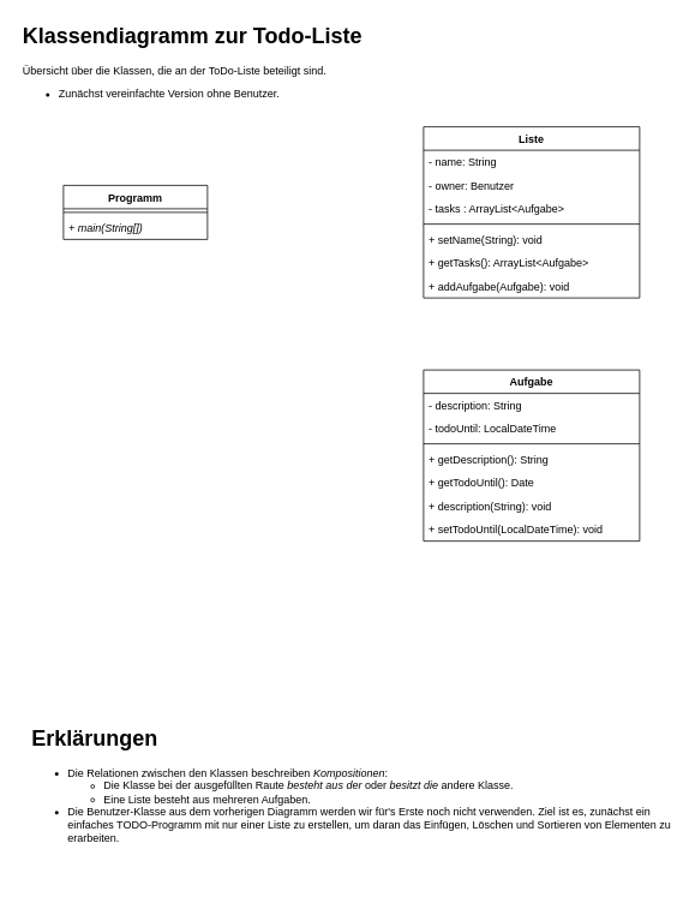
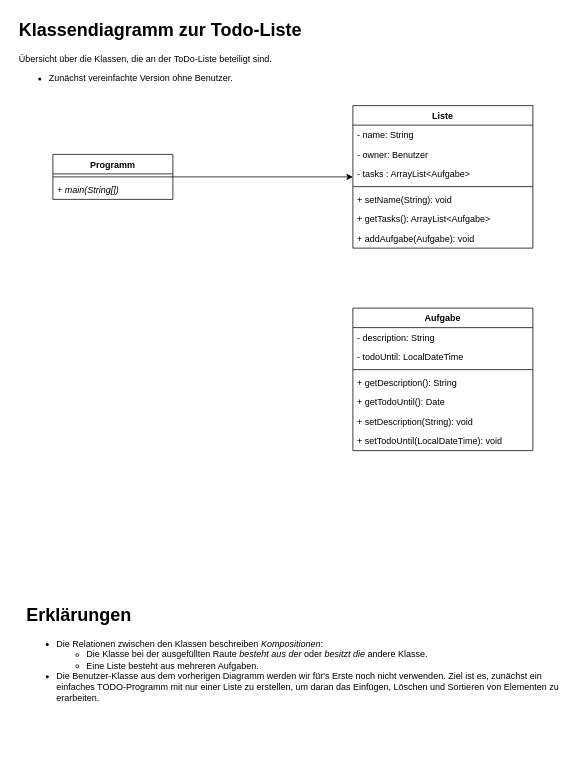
  <mxCell id="0" />
  <mxCell id="1" parent="0" />
+ <mxCell id="2" style="edgeStyle=orthogonalEdgeStyle;rounded=0;orthogonalLoop=1;jettySize=auto;html=1;" parent="1" source="3" target="6" edge="1"><mxGeometry relative="1" as="geometry" /></mxCell>
  <mxCell id="3" value="Programm" style="swimlane;fontStyle=1;align=center;verticalAlign=top;childLayout=stackLayout;horizontal=1;startSize=26;horizontalStack=0;resizeParent=1;resizeParentMax=0;resizeLast=0;collapsible=1;marginBottom=0;" parent="1" vertex="1"><mxGeometry x="70" y="205" width="160" height="60" as="geometry" /></mxCell>
  <mxCell id="4" value="" style="line;strokeWidth=1;fillColor=none;align=left;verticalAlign=middle;spacingTop=-1;spacingLeft=3;spacingRight=3;rotatable=0;labelPosition=right;points=[];portConstraint=eastwest;" parent="3" vertex="1"><mxGeometry y="26" width="160" height="8" as="geometry" /></mxCell>
  <mxCell id="5" value="+ main(String[])" style="text;strokeColor=none;fillColor=none;align=left;verticalAlign=top;spacingLeft=4;spacingRight=4;overflow=hidden;rotatable=0;points=[[0,0.5],[1,0.5]];portConstraint=eastwest;fontStyle=2" parent="3" vertex="1"><mxGeometry y="34" width="160" height="26" as="geometry" /></mxCell>
  <mxCell id="6" value="Liste" style="swimlane;fontStyle=1;align=center;verticalAlign=top;childLayout=stackLayout;horizontal=1;startSize=26;horizontalStack=0;resizeParent=1;resizeParentMax=0;resizeLast=0;collapsible=1;marginBottom=0;" parent="1" vertex="1"><mxGeometry x="470" y="140" width="240" height="190" as="geometry" /></mxCell>
  <mxCell id="7" value="- name: String" style="text;strokeColor=none;fillColor=none;align=left;verticalAlign=top;spacingLeft=4;spacingRight=4;overflow=hidden;rotatable=0;points=[[0,0.5],[1,0.5]];portConstraint=eastwest;fontStyle=0" parent="6" vertex="1"><mxGeometry y="26" width="240" height="26" as="geometry" /></mxCell>
  <mxCell id="8" value="- owner: Benutzer" style="text;strokeColor=none;fillColor=none;align=left;verticalAlign=top;spacingLeft=4;spacingRight=4;overflow=hidden;rotatable=0;points=[[0,0.5],[1,0.5]];portConstraint=eastwest;fontStyle=0" parent="6" vertex="1"><mxGeometry y="52" width="240" height="26" as="geometry" /></mxCell>
  <mxCell id="9" value="- tasks : ArrayList&lt;Aufgabe&gt;" style="text;strokeColor=none;fillColor=none;align=left;verticalAlign=top;spacingLeft=4;spacingRight=4;overflow=hidden;rotatable=0;points=[[0,0.5],[1,0.5]];portConstraint=eastwest;fontStyle=0" parent="6" vertex="1"><mxGeometry y="78" width="240" height="26" as="geometry" /></mxCell>
  <mxCell id="10" value="" style="line;strokeWidth=1;fillColor=none;align=left;verticalAlign=middle;spacingTop=-1;spacingLeft=3;spacingRight=3;rotatable=0;labelPosition=right;points=[];portConstraint=eastwest;" parent="6" vertex="1"><mxGeometry y="104" width="240" height="8" as="geometry" /></mxCell>
  <mxCell id="11" value="+ setName(String): void" style="text;strokeColor=none;fillColor=none;align=left;verticalAlign=top;spacingLeft=4;spacingRight=4;overflow=hidden;rotatable=0;points=[[0,0.5],[1,0.5]];portConstraint=eastwest;fontStyle=0" parent="6" vertex="1"><mxGeometry y="112" width="240" height="26" as="geometry" /></mxCell>
  <mxCell id="12" value="+ getTasks(): ArrayList&lt;Aufgabe&gt;" style="text;strokeColor=none;fillColor=none;align=left;verticalAlign=top;spacingLeft=4;spacingRight=4;overflow=hidden;rotatable=0;points=[[0,0.5],[1,0.5]];portConstraint=eastwest;fontStyle=0" parent="6" vertex="1"><mxGeometry y="138" width="240" height="26" as="geometry" /></mxCell>
  <mxCell id="13" value="+ addAufgabe(Aufgabe): void" style="text;strokeColor=none;fillColor=none;align=left;verticalAlign=top;spacingLeft=4;spacingRight=4;overflow=hidden;rotatable=0;points=[[0,0.5],[1,0.5]];portConstraint=eastwest;fontStyle=0" parent="6" vertex="1"><mxGeometry y="164" width="240" height="26" as="geometry" /></mxCell>
  <mxCell id="14" value="Aufgabe" style="swimlane;fontStyle=1;align=center;verticalAlign=top;childLayout=stackLayout;horizontal=1;startSize=26;horizontalStack=0;resizeParent=1;resizeParentMax=0;resizeLast=0;collapsible=1;marginBottom=0;" parent="1" vertex="1"><mxGeometry x="470" y="410" width="240" height="190" as="geometry" /></mxCell>
  <mxCell id="15" value="- description: String" style="text;strokeColor=none;fillColor=none;align=left;verticalAlign=top;spacingLeft=4;spacingRight=4;overflow=hidden;rotatable=0;points=[[0,0.5],[1,0.5]];portConstraint=eastwest;" parent="14" vertex="1"><mxGeometry y="26" width="240" height="26" as="geometry" /></mxCell>
  <mxCell id="16" value="- todoUntil: LocalDateTime" style="text;strokeColor=none;fillColor=none;align=left;verticalAlign=top;spacingLeft=4;spacingRight=4;overflow=hidden;rotatable=0;points=[[0,0.5],[1,0.5]];portConstraint=eastwest;" parent="14" vertex="1"><mxGeometry y="52" width="240" height="26" as="geometry" /></mxCell>
  <mxCell id="17" value="" style="line;strokeWidth=1;fillColor=none;align=left;verticalAlign=middle;spacingTop=-1;spacingLeft=3;spacingRight=3;rotatable=0;labelPosition=right;points=[];portConstraint=eastwest;" parent="14" vertex="1"><mxGeometry y="78" width="240" height="8" as="geometry" /></mxCell>
  <mxCell id="18" value="+ getDescription(): String" style="text;strokeColor=none;fillColor=none;align=left;verticalAlign=top;spacingLeft=4;spacingRight=4;overflow=hidden;rotatable=0;points=[[0,0.5],[1,0.5]];portConstraint=eastwest;" parent="14" vertex="1"><mxGeometry y="86" width="240" height="26" as="geometry" /></mxCell>
  <mxCell id="19" value="+ getTodoUntil(): Date" style="text;strokeColor=none;fillColor=none;align=left;verticalAlign=top;spacingLeft=4;spacingRight=4;overflow=hidden;rotatable=0;points=[[0,0.5],[1,0.5]];portConstraint=eastwest;" parent="14" vertex="1"><mxGeometry y="112" width="240" height="26" as="geometry" /></mxCell>
- <mxCell id="20" value="+ description(String): void" style="text;strokeColor=none;fillColor=none;align=left;verticalAlign=top;spacingLeft=4;spacingRight=4;overflow=hidden;rotatable=0;points=[[0,0.5],[1,0.5]];portConstraint=eastwest;" parent="14" vertex="1"><mxGeometry y="138" width="240" height="26" as="geometry" /></mxCell>
+ <mxCell id="20" value="+ setDescription(String): void" style="text;strokeColor=none;fillColor=none;align=left;verticalAlign=top;spacingLeft=4;spacingRight=4;overflow=hidden;rotatable=0;points=[[0,0.5],[1,0.5]];portConstraint=eastwest;" parent="14" vertex="1"><mxGeometry y="138" width="240" height="26" as="geometry" /></mxCell>
  <mxCell id="21" value="+ setTodoUntil(LocalDateTime): void" style="text;strokeColor=none;fillColor=none;align=left;verticalAlign=top;spacingLeft=4;spacingRight=4;overflow=hidden;rotatable=0;points=[[0,0.5],[1,0.5]];portConstraint=eastwest;" parent="14" vertex="1"><mxGeometry y="164" width="240" height="26" as="geometry" /></mxCell>
  <mxCell id="22" value="&lt;h1&gt;Erklärungen&lt;/h1&gt;&lt;p&gt;&lt;/p&gt;&lt;ul&gt;&lt;li&gt;Die Relationen zwischen den Klassen beschreiben &lt;i&gt;Kompositionen&lt;/i&gt;:&lt;/li&gt;&lt;ul&gt;&lt;li&gt;Die Klasse bei der ausgefüllten Raute &lt;i&gt;besteht aus der &lt;/i&gt;oder &lt;i&gt;besitzt die &lt;/i&gt;andere Klasse.&lt;/li&gt;&lt;li&gt;Eine Liste besteht aus mehreren Aufgaben.&lt;/li&gt;&lt;/ul&gt;&lt;li&gt;Die Benutzer-Klasse aus dem vorherigen Diagramm werden wir für's Erste noch nicht verwenden. Ziel ist es, zunächst ein einfaches TODO-Programm mit nur einer Liste zu erstellen, um daran das Einfügen, Löschen und Sortieren von Elementen zu erarbeiten.&lt;/li&gt;&lt;/ul&gt;&lt;br&gt;&lt;br&gt;&lt;p&gt;&lt;/p&gt;" style="text;html=1;strokeColor=none;fillColor=none;spacing=5;spacingTop=-20;whiteSpace=wrap;overflow=hidden;rounded=0;" parent="1" vertex="1"><mxGeometry x="30" y="800" width="720" height="200" as="geometry" /></mxCell>
  <mxCell id="23" value="&lt;h1&gt;Klassendiagramm zur Todo-Liste&lt;/h1&gt;&lt;div&gt;Übersicht über die Klassen, die an der ToDo-Liste beteiligt sind.&lt;/div&gt;&lt;div&gt;&lt;ul&gt;&lt;li&gt;Zunächst vereinfachte Version ohne Benutzer.&lt;/li&gt;&lt;/ul&gt;&lt;/div&gt;" style="text;html=1;strokeColor=none;fillColor=none;spacing=5;spacingTop=-20;whiteSpace=wrap;overflow=hidden;rounded=0;" parent="1" vertex="1"><mxGeometry x="20" y="20" width="410" height="120" as="geometry" /></mxCell>
